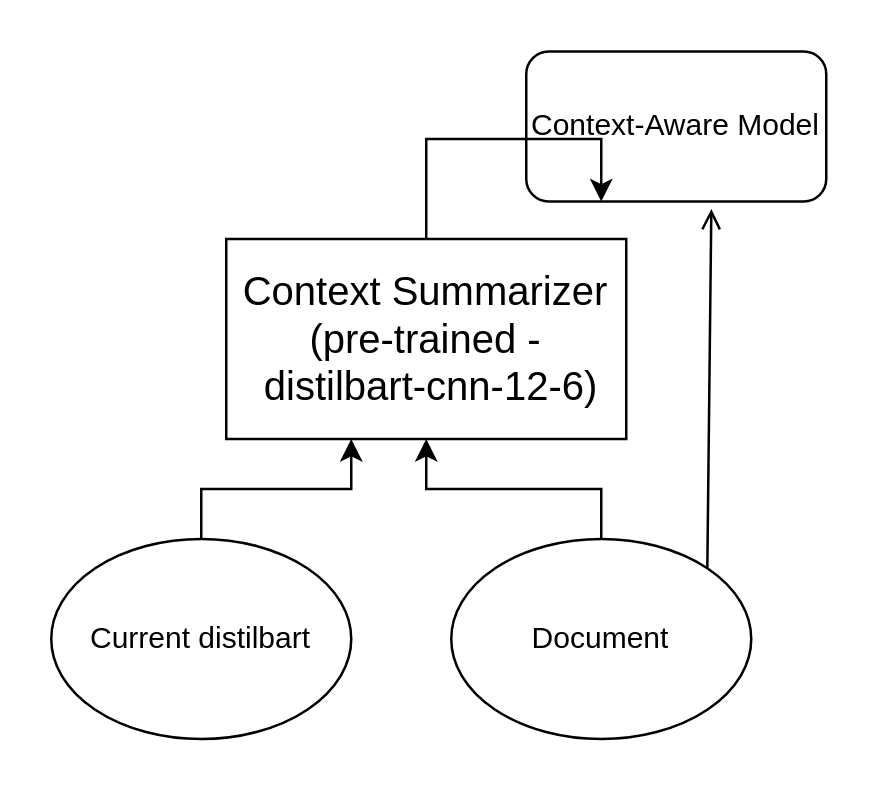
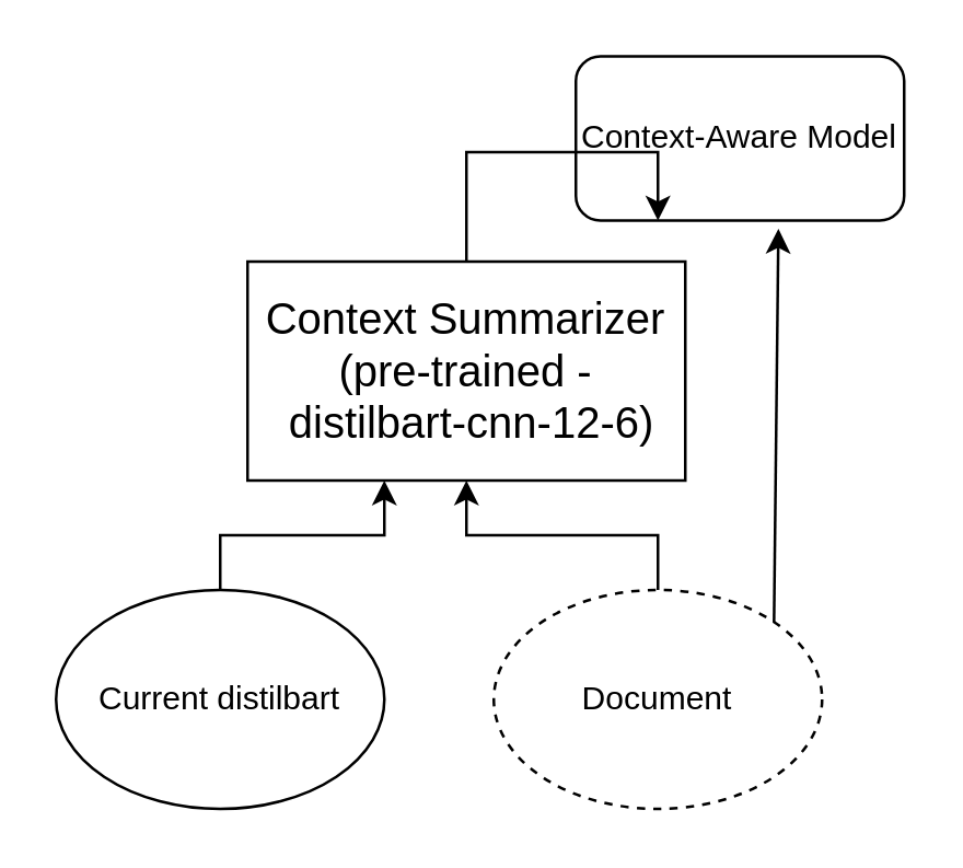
  <mxCell id="0" />
  <mxCell id="1" parent="0" />
  <mxCell id="2" value="&lt;font style=&quot;font-size: 16px;&quot;&gt;Context Summarizer&lt;br&gt;(pre-trained -&amp;nbsp;distilbart-cnn-12-6)&lt;br&gt;&lt;/font&gt;" style="rounded=0;whiteSpace=wrap;html=1;" vertex="1" parent="1"><mxGeometry x="90" y="95" width="160" height="80" as="geometry" /></mxCell>
  <mxCell id="3" value="" style="edgeStyle=orthogonalEdgeStyle;rounded=0;orthogonalLoop=1;jettySize=auto;html=1;" edge="1" parent="1" source="4" target="2"><mxGeometry relative="1" as="geometry"><Array as="points"><mxPoint x="80" y="195" /><mxPoint x="140" y="195" /></Array></mxGeometry></mxCell>
  <mxCell id="4" value="Current distilbart" style="ellipse;whiteSpace=wrap;html=1;" vertex="1" parent="1"><mxGeometry x="20" y="215" width="120" height="80" as="geometry" /></mxCell>
  <mxCell id="5" value="" style="edgeStyle=orthogonalEdgeStyle;rounded=0;orthogonalLoop=1;jettySize=auto;html=1;" edge="1" parent="1" source="6" target="2"><mxGeometry relative="1" as="geometry" /></mxCell>
- <mxCell id="6" value="Document" style="ellipse;whiteSpace=wrap;html=1;" vertex="1" parent="1"><mxGeometry x="180" y="215" width="120" height="80" as="geometry" /></mxCell>
+ <mxCell id="6" value="Document" style="ellipse;whiteSpace=wrap;html=1;dashed=1;" vertex="1" parent="1"><mxGeometry x="180" y="215" width="120" height="80" as="geometry" /></mxCell>
  <mxCell id="7" value="Context-Aware Model" style="rounded=1;whiteSpace=wrap;html=1;" vertex="1" parent="1"><mxGeometry x="210" y="20" width="120" height="60" as="geometry" /></mxCell>
- <mxCell id="8" value="" style="endArrow=open;html=1;rounded=0;exitX=1;exitY=0;exitDx=0;exitDy=0;entryX=0.617;entryY=1.05;entryDx=0;entryDy=0;entryPerimeter=0;" edge="1" parent="1" source="6" target="7"><mxGeometry width="50" height="50" relative="1" as="geometry"><mxPoint x="250" y="55" as="sourcePoint" /><mxPoint x="300" y="5" as="targetPoint" /></mxGeometry></mxCell>
+ <mxCell id="8" value="" style="endArrow=classic;html=1;rounded=0;exitX=1;exitY=0;exitDx=0;exitDy=0;entryX=0.617;entryY=1.05;entryDx=0;entryDy=0;entryPerimeter=0;" edge="1" parent="1" source="6" target="7"><mxGeometry width="50" height="50" relative="1" as="geometry"><mxPoint x="250" y="55" as="sourcePoint" /><mxPoint x="300" y="5" as="targetPoint" /></mxGeometry></mxCell>
  <mxCell id="9" value="" style="endArrow=classic;html=1;rounded=0;exitX=0.5;exitY=0;exitDx=0;exitDy=0;entryX=0.25;entryY=1;entryDx=0;entryDy=0;" edge="1" parent="1" source="2" target="7"><mxGeometry width="50" height="50" relative="1" as="geometry"><mxPoint x="250" y="55" as="sourcePoint" /><mxPoint x="300" y="5" as="targetPoint" /><Array as="points"><mxPoint x="170" y="55" /><mxPoint x="240" y="55" /></Array></mxGeometry></mxCell>
